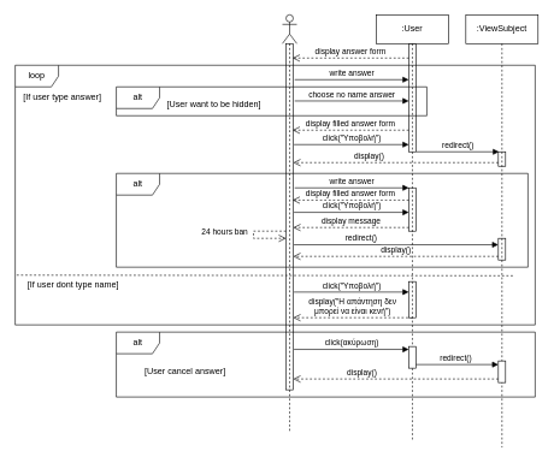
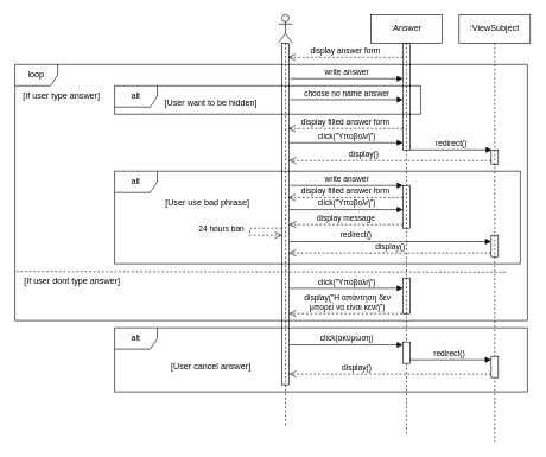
  <mxCell id="0" />
  <mxCell id="1" parent="0" />
  <mxCell id="2" value="" style="html=1;points=[[0,0,0,0,5],[0,1,0,0,-5],[1,0,0,0,5],[1,1,0,0,-5]];perimeter=orthogonalPerimeter;outlineConnect=0;targetShapes=umlLifeline;portConstraint=eastwest;newEdgeStyle={&quot;curved&quot;:0,&quot;rounded&quot;:0};" vertex="1" parent="1"><mxGeometry x="395" y="60" width="10" height="480" as="geometry" /></mxCell>
  <mxCell id="3" value="24 hours ban" style="html=1;verticalAlign=bottom;endArrow=open;dashed=1;endSize=8;curved=0;rounded=0;" edge="1" parent="1" source="2" target="2"><mxGeometry x="0.1" y="-40" relative="1" as="geometry"><mxPoint x="390" y="320" as="sourcePoint" /><mxPoint x="310" y="320" as="targetPoint" /><Array as="points"><mxPoint x="350" y="320" /><mxPoint x="350" y="330" /></Array><mxPoint x="-40" y="-40" as="offset" /></mxGeometry></mxCell>
  <mxCell id="4" value="[User want to be hidden]" style="text;html=1;align=center;verticalAlign=middle;resizable=0;points=[];autosize=1;strokeColor=none;fillColor=none;" vertex="1" parent="1"><mxGeometry x="220" y="130" width="150" height="30" as="geometry" /></mxCell>
  <mxCell id="5" value="" style="html=1;points=[[0,0,0,0,5],[0,1,0,0,-5],[1,0,0,0,5],[1,1,0,0,-5]];perimeter=orthogonalPerimeter;outlineConnect=0;targetShapes=umlLifeline;portConstraint=eastwest;newEdgeStyle={&quot;curved&quot;:0,&quot;rounded&quot;:0};" vertex="1" parent="1"><mxGeometry x="565" y="60" width="10" height="150" as="geometry" /></mxCell>
  <mxCell id="6" value="write answer" style="html=1;verticalAlign=bottom;endArrow=block;curved=0;rounded=0;entryX=-0.2;entryY=0.54;entryDx=0;entryDy=0;entryPerimeter=0;" edge="1" parent="1"><mxGeometry width="80" relative="1" as="geometry"><mxPoint x="407" y="110" as="sourcePoint" /><mxPoint x="565" y="110" as="targetPoint" /></mxGeometry></mxCell>
  <mxCell id="7" value="display answer form" style="html=1;verticalAlign=bottom;endArrow=open;dashed=1;endSize=8;curved=0;rounded=0;entryX=0.9;entryY=0.035;entryDx=0;entryDy=0;entryPerimeter=0;" edge="1" parent="1"><mxGeometry relative="1" as="geometry"><mxPoint x="565" y="80" as="sourcePoint" /><mxPoint x="404" y="80" as="targetPoint" /></mxGeometry></mxCell>
  <mxCell id="8" value="choose no name answer" style="html=1;verticalAlign=bottom;endArrow=block;curved=0;rounded=0;exitX=1.2;exitY=0.097;exitDx=0;exitDy=0;exitPerimeter=0;" edge="1" parent="1"><mxGeometry width="80" relative="1" as="geometry"><mxPoint x="407" y="139.5" as="sourcePoint" /><mxPoint x="565" y="139.5" as="targetPoint" /></mxGeometry></mxCell>
  <mxCell id="9" value="alt" style="shape=umlFrame;whiteSpace=wrap;html=1;pointerEvents=0;" vertex="1" parent="1"><mxGeometry x="160" y="120" width="430" height="40" as="geometry" /></mxCell>
  <mxCell id="10" value="display filled answer form" style="html=1;verticalAlign=bottom;endArrow=open;dashed=1;endSize=8;curved=0;rounded=0;" edge="1" parent="1"><mxGeometry x="0.006" relative="1" as="geometry"><mxPoint x="565" y="180" as="sourcePoint" /><mxPoint x="404" y="180" as="targetPoint" /><mxPoint as="offset" /></mxGeometry></mxCell>
  <mxCell id="11" value="loop" style="shape=umlFrame;whiteSpace=wrap;html=1;pointerEvents=0;" vertex="1" parent="1"><mxGeometry x="20" y="90" width="720" height="360" as="geometry" /></mxCell>
  <mxCell id="12" value="[If user type answer]" style="text;html=1;align=center;verticalAlign=middle;resizable=0;points=[];autosize=1;strokeColor=none;fillColor=none;" vertex="1" parent="1"><mxGeometry x="20" y="120" width="130" height="30" as="geometry" /></mxCell>
  <mxCell id="13" value="" style="html=1;points=[[0,0,0,0,5],[0,1,0,0,-5],[1,0,0,0,5],[1,1,0,0,-5]];perimeter=orthogonalPerimeter;outlineConnect=0;targetShapes=umlLifeline;portConstraint=eastwest;newEdgeStyle={&quot;curved&quot;:0,&quot;rounded&quot;:0};" vertex="1" parent="1"><mxGeometry x="689" y="210" width="10" height="20" as="geometry" /></mxCell>
  <mxCell id="14" value="" style="html=1;points=[[0,0,0,0,5],[0,1,0,0,-5],[1,0,0,0,5],[1,1,0,0,-5]];perimeter=orthogonalPerimeter;outlineConnect=0;targetShapes=umlLifeline;portConstraint=eastwest;newEdgeStyle={&quot;curved&quot;:0,&quot;rounded&quot;:0};" vertex="1" parent="1"><mxGeometry x="689" y="330" width="10" height="30" as="geometry" /></mxCell>
  <mxCell id="15" value="redirect()" style="html=1;verticalAlign=bottom;endArrow=block;curved=0;rounded=0;" edge="1" parent="1"><mxGeometry width="80" relative="1" as="geometry"><mxPoint x="575" y="210" as="sourcePoint" /><mxPoint x="690" y="210" as="targetPoint" /></mxGeometry></mxCell>
  <mxCell id="16" value="display()" style="html=1;verticalAlign=bottom;endArrow=open;dashed=1;endSize=8;curved=0;rounded=0;exitX=0;exitY=1;exitDx=0;exitDy=-5;exitPerimeter=0;" edge="1" parent="1" source="13" target="2"><mxGeometry x="0.261" relative="1" as="geometry"><mxPoint x="500" y="220" as="sourcePoint" /><mxPoint x="420" y="220" as="targetPoint" /><mxPoint as="offset" /></mxGeometry></mxCell>
  <mxCell id="17" value="alt" style="shape=umlFrame;whiteSpace=wrap;html=1;pointerEvents=0;" vertex="1" parent="1"><mxGeometry x="160" y="240" width="570" height="130" as="geometry" /></mxCell>
+ <mxCell id="18" value="[User use bad phrase]" style="text;html=1;align=center;verticalAlign=middle;resizable=0;points=[];autosize=1;strokeColor=none;fillColor=none;" vertex="1" parent="1"><mxGeometry x="220" y="270" width="140" height="30" as="geometry" /></mxCell>
  <mxCell id="19" value="" style="html=1;points=[[0,0,0,0,5],[0,1,0,0,-5],[1,0,0,0,5],[1,1,0,0,-5]];perimeter=orthogonalPerimeter;outlineConnect=0;targetShapes=umlLifeline;portConstraint=eastwest;newEdgeStyle={&quot;curved&quot;:0,&quot;rounded&quot;:0};" vertex="1" parent="1"><mxGeometry x="565" y="260" width="10" height="60" as="geometry" /></mxCell>
  <mxCell id="20" value="write answer" style="html=1;verticalAlign=bottom;endArrow=block;curved=0;rounded=0;entryX=-0.2;entryY=0.54;entryDx=0;entryDy=0;entryPerimeter=0;" edge="1" parent="1"><mxGeometry width="80" relative="1" as="geometry"><mxPoint x="407" y="260" as="sourcePoint" /><mxPoint x="565" y="260" as="targetPoint" /></mxGeometry></mxCell>
  <mxCell id="21" value="display filled answer form" style="html=1;verticalAlign=bottom;endArrow=open;dashed=1;endSize=8;curved=0;rounded=0;entryX=0.9;entryY=0.167;entryDx=0;entryDy=0;entryPerimeter=0;" edge="1" parent="1"><mxGeometry relative="1" as="geometry"><mxPoint x="565" y="277" as="sourcePoint" /><mxPoint x="404" y="277" as="targetPoint" /></mxGeometry></mxCell>
  <mxCell id="22" value="click(&quot;Υποβολή&quot;)" style="html=1;verticalAlign=bottom;endArrow=block;curved=0;rounded=0;" edge="1" parent="1"><mxGeometry width="80" relative="1" as="geometry"><mxPoint x="406" y="200" as="sourcePoint" /><mxPoint x="565" y="200" as="targetPoint" /></mxGeometry></mxCell>
  <mxCell id="23" value="click(&quot;Υποβολή&quot;)" style="html=1;verticalAlign=bottom;endArrow=block;curved=0;rounded=0;" edge="1" parent="1"><mxGeometry width="80" relative="1" as="geometry"><mxPoint x="406" y="294" as="sourcePoint" /><mxPoint x="565" y="294" as="targetPoint" /></mxGeometry></mxCell>
  <mxCell id="24" value="display message" style="html=1;verticalAlign=bottom;endArrow=open;dashed=1;endSize=8;curved=0;rounded=0;exitX=0;exitY=1;exitDx=0;exitDy=-5;exitPerimeter=0;" edge="1" parent="1" source="19" target="2"><mxGeometry relative="1" as="geometry"><mxPoint x="490" y="320" as="sourcePoint" /><mxPoint x="410" y="320" as="targetPoint" /></mxGeometry></mxCell>
  <mxCell id="25" value="" style="endArrow=none;dashed=1;html=1;rounded=0;exitX=0.013;exitY=0.033;exitDx=0;exitDy=0;exitPerimeter=0;entryX=1.001;entryY=0.645;entryDx=0;entryDy=0;entryPerimeter=0;" edge="1" parent="1" source="26"><mxGeometry width="50" height="50" relative="1" as="geometry"><mxPoint x="60" y="410" as="sourcePoint" /><mxPoint x="710.69" y="381.9" as="targetPoint" /></mxGeometry></mxCell>
- <mxCell id="26" value="[If user dont type name]" style="text;html=1;align=center;verticalAlign=middle;resizable=0;points=[];autosize=1;strokeColor=none;fillColor=none;" vertex="1" parent="1"><mxGeometry x="20" y="380" width="160" height="30" as="geometry" /></mxCell>
+ <mxCell id="26" value="[If user dont type answer]" style="text;html=1;align=center;verticalAlign=middle;resizable=0;points=[];autosize=1;strokeColor=none;fillColor=none;" vertex="1" parent="1"><mxGeometry x="20" y="380" width="160" height="30" as="geometry" /></mxCell>
  <mxCell id="27" value="display(&quot;Η απάντηση δεν&lt;div&gt;μπορεί να είναι κενή&quot;)&lt;/div&gt;" style="html=1;verticalAlign=bottom;endArrow=open;dashed=1;endSize=8;curved=0;rounded=0;exitX=0.5;exitY=1;exitDx=0;exitDy=0;exitPerimeter=0;" edge="1" parent="1" source="29"><mxGeometry relative="1" as="geometry"><mxPoint x="510" y="430" as="sourcePoint" /><mxPoint x="405" y="440" as="targetPoint" /></mxGeometry></mxCell>
  <mxCell id="28" value="click(&quot;Υποβολή&quot;)" style="html=1;verticalAlign=bottom;endArrow=block;curved=0;rounded=0;" edge="1" parent="1"><mxGeometry width="80" relative="1" as="geometry"><mxPoint x="406" y="404.5" as="sourcePoint" /><mxPoint x="565" y="404.5" as="targetPoint" /></mxGeometry></mxCell>
  <mxCell id="29" value="" style="html=1;points=[[0,0,0,0,5],[0,1,0,0,-5],[1,0,0,0,5],[1,1,0,0,-5]];perimeter=orthogonalPerimeter;outlineConnect=0;targetShapes=umlLifeline;portConstraint=eastwest;newEdgeStyle={&quot;curved&quot;:0,&quot;rounded&quot;:0};" vertex="1" parent="1"><mxGeometry x="565" y="390" width="10" height="50" as="geometry" /></mxCell>
  <mxCell id="30" value="redirect()" style="html=1;verticalAlign=bottom;endArrow=block;curved=0;rounded=0;exitX=1.1;exitY=0.581;exitDx=0;exitDy=0;exitPerimeter=0;" edge="1" parent="1" source="2" target="14"><mxGeometry x="-0.34" width="80" relative="1" as="geometry"><mxPoint x="410" y="340" as="sourcePoint" /><mxPoint x="490" y="340" as="targetPoint" /><mxPoint as="offset" /></mxGeometry></mxCell>
  <mxCell id="31" value="display()" style="html=1;verticalAlign=bottom;endArrow=open;dashed=1;endSize=8;curved=0;rounded=0;exitX=0;exitY=1;exitDx=0;exitDy=-5;exitPerimeter=0;" edge="1" parent="1" source="14" target="2"><mxGeometry relative="1" as="geometry"><mxPoint x="520" y="340" as="sourcePoint" /><mxPoint x="440" y="340" as="targetPoint" /></mxGeometry></mxCell>
  <mxCell id="32" value="" style="shape=umlLifeline;perimeter=lifelinePerimeter;whiteSpace=wrap;html=1;container=1;dropTarget=0;collapsible=0;recursiveResize=0;outlineConnect=0;portConstraint=eastwest;newEdgeStyle={&quot;curved&quot;:0,&quot;rounded&quot;:0};participant=umlActor;" vertex="1" parent="1"><mxGeometry x="390" y="20" width="20" height="580" as="geometry" /></mxCell>
- <mxCell id="33" value=":User" style="shape=umlLifeline;perimeter=lifelinePerimeter;whiteSpace=wrap;html=1;container=1;dropTarget=0;collapsible=0;recursiveResize=0;outlineConnect=0;portConstraint=eastwest;newEdgeStyle={&quot;curved&quot;:0,&quot;rounded&quot;:0};" vertex="1" parent="1"><mxGeometry x="520" y="20" width="100" height="590" as="geometry" /></mxCell>
+ <mxCell id="33" value=":Answer" style="shape=umlLifeline;perimeter=lifelinePerimeter;whiteSpace=wrap;html=1;container=1;dropTarget=0;collapsible=0;recursiveResize=0;outlineConnect=0;portConstraint=eastwest;newEdgeStyle={&quot;curved&quot;:0,&quot;rounded&quot;:0};" vertex="1" parent="1"><mxGeometry x="520" y="20" width="100" height="590" as="geometry" /></mxCell>
  <mxCell id="34" value=":ViewSubject" style="shape=umlLifeline;perimeter=lifelinePerimeter;whiteSpace=wrap;html=1;container=1;dropTarget=0;collapsible=0;recursiveResize=0;outlineConnect=0;portConstraint=eastwest;newEdgeStyle={&quot;curved&quot;:0,&quot;rounded&quot;:0};" vertex="1" parent="1"><mxGeometry x="644" y="20" width="100" height="600" as="geometry" /></mxCell>
  <mxCell id="35" value="alt" style="shape=umlFrame;whiteSpace=wrap;html=1;pointerEvents=0;" vertex="1" parent="1"><mxGeometry x="160" y="460" width="580" height="90" as="geometry" /></mxCell>
- <mxCell id="36" value="[User cancel answer]" style="text;html=1;align=center;verticalAlign=middle;resizable=0;points=[];autosize=1;strokeColor=none;fillColor=none;" vertex="1" parent="1"><mxGeometry x="185" y="500" width="140" height="30" as="geometry" /></mxCell>
+ <mxCell id="36" value="[User cancel answer]" style="text;html=1;align=center;verticalAlign=middle;resizable=0;points=[];autosize=1;strokeColor=none;fillColor=none;" vertex="1" parent="1"><mxGeometry x="225" y="500" width="140" height="30" as="geometry" /></mxCell>
  <mxCell id="37" value="" style="html=1;points=[[0,0,0,0,5],[0,1,0,0,-5],[1,0,0,0,5],[1,1,0,0,-5]];perimeter=orthogonalPerimeter;outlineConnect=0;targetShapes=umlLifeline;portConstraint=eastwest;newEdgeStyle={&quot;curved&quot;:0,&quot;rounded&quot;:0};" vertex="1" parent="1"><mxGeometry x="689" y="500" width="10" height="30" as="geometry" /></mxCell>
  <mxCell id="38" value="" style="html=1;points=[[0,0,0,0,5],[0,1,0,0,-5],[1,0,0,0,5],[1,1,0,0,-5]];perimeter=orthogonalPerimeter;outlineConnect=0;targetShapes=umlLifeline;portConstraint=eastwest;newEdgeStyle={&quot;curved&quot;:0,&quot;rounded&quot;:0};" vertex="1" parent="1"><mxGeometry x="565" y="480" width="10" height="30" as="geometry" /></mxCell>
  <mxCell id="39" value="click(ακύρωση)" style="html=1;verticalAlign=bottom;endArrow=block;curved=0;rounded=0;" edge="1" parent="1"><mxGeometry width="80" relative="1" as="geometry"><mxPoint x="406" y="484" as="sourcePoint" /><mxPoint x="565" y="484" as="targetPoint" /></mxGeometry></mxCell>
  <mxCell id="40" value="redirect()" style="html=1;verticalAlign=bottom;endArrow=block;curved=0;rounded=0;exitX=1;exitY=1;exitDx=0;exitDy=-5;exitPerimeter=0;" edge="1" parent="1" target="37" source="38"><mxGeometry x="-0.035" width="80" relative="1" as="geometry"><mxPoint x="405" y="525" as="sourcePoint" /><mxPoint x="490" y="530" as="targetPoint" /><mxPoint as="offset" /></mxGeometry></mxCell>
  <mxCell id="41" value="display()" style="html=1;verticalAlign=bottom;endArrow=open;dashed=1;endSize=8;curved=0;rounded=0;exitX=0;exitY=1;exitDx=0;exitDy=-5;exitPerimeter=0;" edge="1" parent="1" source="37" target="2"><mxGeometry x="0.331" relative="1" as="geometry"><mxPoint x="520" y="530" as="sourcePoint" /><mxPoint x="405" y="545" as="targetPoint" /><mxPoint as="offset" /></mxGeometry></mxCell>
